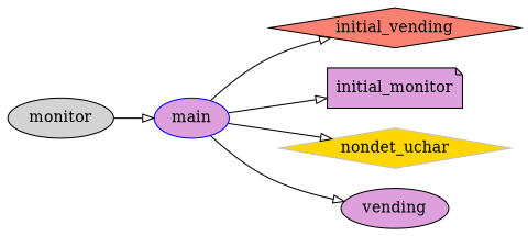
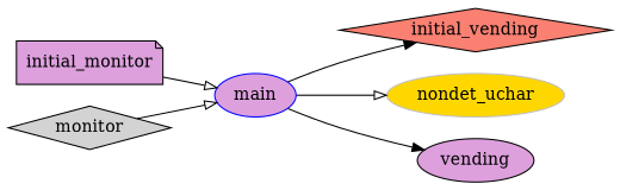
  digraph {
    rankdir=LR
    node [fillcolor=plum shape=ellipse style=filled]
    edge [arrowhead=onormal]
    main [color=blue]
    initial_vending [fillcolor=salmon shape=diamond]
    initial_monitor [shape=note]
-   nondet_uchar [color=grey fillcolor=gold shape=diamond]
+   nondet_uchar [color=grey fillcolor=gold]
    vending
-   monitor [fillcolor=lightgrey]
-   main -> initial_vending
-   main -> initial_monitor
+   monitor [fillcolor=lightgrey shape=diamond]
+   main -> initial_vending [arrowhead=normal]
+   initial_monitor -> main
    main -> nondet_uchar
-   main -> vending
+   main -> vending [arrowhead=normal]
    monitor -> main
  }
